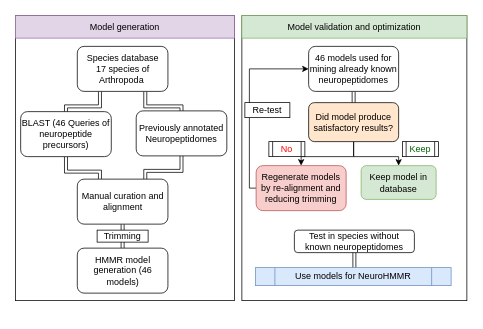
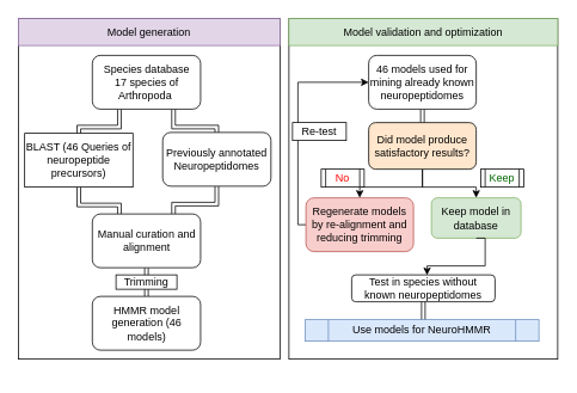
  <mxCell id="0" />
  <mxCell id="1" parent="0" />
  <mxCell id="2" value="" style="rounded=0;whiteSpace=wrap;html=1;movable=1;resizable=1;rotatable=1;deletable=1;editable=1;locked=0;connectable=1;" vertex="1" parent="1"><mxGeometry x="322" y="20" width="300" height="380" as="geometry" /></mxCell>
  <mxCell id="3" value="" style="group;movable=1;resizable=1;rotatable=1;deletable=1;editable=1;locked=0;connectable=1;" vertex="1" connectable="0" parent="1"><mxGeometry x="20" y="20" width="292" height="396" as="geometry" /></mxCell>
  <mxCell id="4" value="" style="rounded=0;whiteSpace=wrap;html=1;fillColor=none;" vertex="1" parent="3"><mxGeometry width="292" height="380" as="geometry" /></mxCell>
  <mxCell id="5" style="edgeStyle=orthogonalEdgeStyle;rounded=0;orthogonalLoop=1;jettySize=auto;html=1;exitX=0.25;exitY=1;exitDx=0;exitDy=0;entryX=0.5;entryY=0;entryDx=0;entryDy=0;shape=link;" parent="3" source="7" target="9" edge="1"><mxGeometry relative="1" as="geometry" /></mxCell>
  <mxCell id="6" style="edgeStyle=orthogonalEdgeStyle;rounded=0;orthogonalLoop=1;jettySize=auto;html=1;exitX=0.75;exitY=1;exitDx=0;exitDy=0;entryX=0.5;entryY=0;entryDx=0;entryDy=0;shape=link;" parent="3" source="7" target="11" edge="1"><mxGeometry relative="1" as="geometry" /></mxCell>
  <mxCell id="7" value="Species database&lt;div&gt;17 species of Arthropoda&amp;nbsp;&lt;/div&gt;" style="rounded=1;whiteSpace=wrap;html=1;" parent="3" vertex="1"><mxGeometry x="82.566" y="41" width="120.828" height="60" as="geometry" /></mxCell>
  <mxCell id="8" style="edgeStyle=orthogonalEdgeStyle;rounded=0;orthogonalLoop=1;jettySize=auto;html=1;exitX=0.5;exitY=1;exitDx=0;exitDy=0;entryX=0.25;entryY=0;entryDx=0;entryDy=0;shape=link;" parent="3" source="9" target="13" edge="1"><mxGeometry relative="1" as="geometry" /></mxCell>
- <mxCell id="9" value="BLAST (46 Queries of neuropeptide precursors)" style="rounded=1;whiteSpace=wrap;html=1;" parent="3" vertex="1"><mxGeometry x="7.048" y="128" width="120.828" height="60" as="geometry" /></mxCell>
+ <mxCell id="9" value="BLAST (46 Queries of neuropeptide precursors)" style="whiteSpace=wrap;html=1;rounded=0;" parent="3" vertex="1"><mxGeometry x="7.048" y="128" width="120.828" height="60" as="geometry" /></mxCell>
  <mxCell id="10" style="edgeStyle=orthogonalEdgeStyle;rounded=0;orthogonalLoop=1;jettySize=auto;html=1;exitX=0.5;exitY=1;exitDx=0;exitDy=0;entryX=0.75;entryY=0;entryDx=0;entryDy=0;shape=link;" parent="3" source="11" target="13" edge="1"><mxGeometry relative="1" as="geometry" /></mxCell>
  <mxCell id="11" value="Previously annotated Neuropeptidomes" style="rounded=1;whiteSpace=wrap;html=1;" parent="3" vertex="1"><mxGeometry x="161.103" y="127" width="120.828" height="60" as="geometry" /></mxCell>
  <mxCell id="12" style="edgeStyle=orthogonalEdgeStyle;rounded=0;orthogonalLoop=1;jettySize=auto;html=1;exitX=0.5;exitY=1;exitDx=0;exitDy=0;entryX=0.5;entryY=0;entryDx=0;entryDy=0;shape=link;" edge="1" parent="3" source="13" target="14"><mxGeometry relative="1" as="geometry" /></mxCell>
  <mxCell id="13" value="Manual curation and alignment" style="rounded=1;whiteSpace=wrap;html=1;" parent="3" vertex="1"><mxGeometry x="82.566" y="218" width="120.828" height="60" as="geometry" /></mxCell>
  <mxCell id="14" value="HMMR model generation (46 models)" style="rounded=1;whiteSpace=wrap;html=1;movable=1;resizable=1;rotatable=1;deletable=1;editable=1;locked=0;connectable=1;" vertex="1" parent="3"><mxGeometry x="82.566" y="310" width="120.828" height="60" as="geometry" /></mxCell>
  <mxCell id="15" value="Model generation" style="rounded=0;whiteSpace=wrap;html=1;fillColor=#e1d5e7;strokeColor=#9673a6;" vertex="1" parent="3"><mxGeometry width="292" height="30" as="geometry" /></mxCell>
  <mxCell id="16" value="Trimming" style="rounded=0;whiteSpace=wrap;html=1;" vertex="1" parent="3"><mxGeometry x="108.98" y="286" width="68" height="16" as="geometry" /></mxCell>
  <mxCell id="17" style="edgeStyle=orthogonalEdgeStyle;rounded=0;orthogonalLoop=1;jettySize=auto;html=1;exitX=0.5;exitY=1;exitDx=0;exitDy=0;entryX=0.5;entryY=0;entryDx=0;entryDy=0;shape=link;" edge="1" parent="1" source="18" target="21"><mxGeometry relative="1" as="geometry" /></mxCell>
  <mxCell id="18" value="46 models used for mining already known neuropeptidomes" style="rounded=1;whiteSpace=wrap;html=1;container=0;" vertex="1" parent="1"><mxGeometry x="411" y="61" width="120" height="60" as="geometry" /></mxCell>
  <mxCell id="19" style="edgeStyle=orthogonalEdgeStyle;rounded=0;orthogonalLoop=1;jettySize=auto;html=1;exitX=0.5;exitY=1;exitDx=0;exitDy=0;" edge="1" parent="1" source="21" target="23"><mxGeometry relative="1" as="geometry" /></mxCell>
  <mxCell id="20" style="edgeStyle=orthogonalEdgeStyle;rounded=0;orthogonalLoop=1;jettySize=auto;html=1;exitX=0.5;exitY=1;exitDx=0;exitDy=0;entryX=0.5;entryY=0;entryDx=0;entryDy=0;" edge="1" parent="1" source="21" target="25"><mxGeometry relative="1" as="geometry" /></mxCell>
  <mxCell id="21" value="Did model produce satisfactory results?" style="rounded=1;whiteSpace=wrap;html=1;container=0;fillColor=#ffe6cc;" vertex="1" parent="1"><mxGeometry x="411" y="136" width="120" height="52" as="geometry" /></mxCell>
  <mxCell id="22" style="edgeStyle=orthogonalEdgeStyle;rounded=0;orthogonalLoop=1;jettySize=auto;html=1;exitX=0;exitY=0.5;exitDx=0;exitDy=0;entryX=0;entryY=0.5;entryDx=0;entryDy=0;" edge="1" parent="1" source="23" target="18"><mxGeometry relative="1" as="geometry"><Array as="points"><mxPoint x="332" y="250" /><mxPoint x="332" y="91" /></Array></mxGeometry></mxCell>
  <mxCell id="23" value="Regenerate models by re-alignment and reducing trimming" style="rounded=1;whiteSpace=wrap;html=1;container=0;fillColor=#f8cecc;strokeColor=#b85450;" vertex="1" parent="1"><mxGeometry x="341" y="220" width="120" height="60" as="geometry" /></mxCell>
  <mxCell id="24" value="Model validation and optimization" style="rounded=0;whiteSpace=wrap;html=1;fillColor=#d5e8d4;strokeColor=#82b366;container=0;" vertex="1" parent="1"><mxGeometry x="322" y="20" width="300" height="30" as="geometry" /></mxCell>
  <mxCell id="25" value="Keep model in database" style="rounded=1;whiteSpace=wrap;html=1;container=0;fillColor=#d5e8d4;strokeColor=#82b366;" vertex="1" parent="1"><mxGeometry x="481" y="220" width="100" height="45" as="geometry" /></mxCell>
  <mxCell id="26" value="&lt;font color=&quot;#006600&quot;&gt;Keep&lt;/font&gt;" style="shape=process;whiteSpace=wrap;html=1;backgroundOutline=1;" vertex="1" parent="1"><mxGeometry x="536" y="188" width="48" height="20" as="geometry" /></mxCell>
  <mxCell id="27" value="&lt;font color=&quot;#ff0000&quot;&gt;No&lt;/font&gt;" style="shape=process;whiteSpace=wrap;html=1;backgroundOutline=1;" vertex="1" parent="1"><mxGeometry x="358" y="188" width="48" height="20" as="geometry" /></mxCell>
  <mxCell id="28" value="Test in species without known neuropeptidomes" style="rounded=1;whiteSpace=wrap;html=1;" vertex="1" parent="1"><mxGeometry x="392" y="306" width="160" height="30" as="geometry" /></mxCell>
  <mxCell id="29" style="edgeStyle=orthogonalEdgeStyle;rounded=0;orthogonalLoop=1;jettySize=auto;html=1;entryX=0.5;entryY=1;entryDx=0;entryDy=0;shape=link;" edge="1" parent="1" target="28"><mxGeometry relative="1" as="geometry"><mxPoint x="472" y="366" as="sourcePoint" /></mxGeometry></mxCell>
  <mxCell id="30" value="Use models for NeuroHMMR" style="shape=process;whiteSpace=wrap;html=1;backgroundOutline=1;fillColor=#dae8fc;strokeColor=#6c8ebf;" vertex="1" parent="1"><mxGeometry x="340" y="356" width="261" height="24" as="geometry" /></mxCell>
+ <mxCell id="31" style="edgeStyle=orthogonalEdgeStyle;rounded=0;orthogonalLoop=1;jettySize=auto;html=1;exitX=0.5;exitY=1;exitDx=0;exitDy=0;entryX=0.526;entryY=0.012;entryDx=0;entryDy=0;entryPerimeter=0;" edge="1" parent="1" source="25" target="28"><mxGeometry relative="1" as="geometry"><Array as="points"><mxPoint x="541" y="296" /><mxPoint x="476" y="296" /></Array></mxGeometry></mxCell>
  <mxCell id="32" value="Re-test" style="rounded=0;whiteSpace=wrap;html=1;" vertex="1" parent="1"><mxGeometry x="326" y="136" width="60" height="20" as="geometry" /></mxCell>
